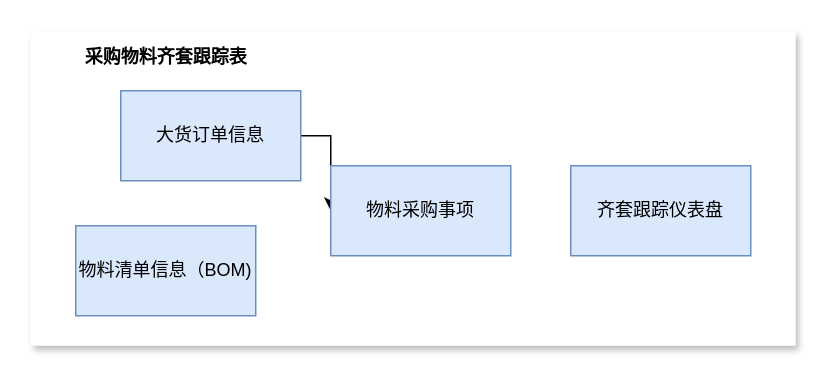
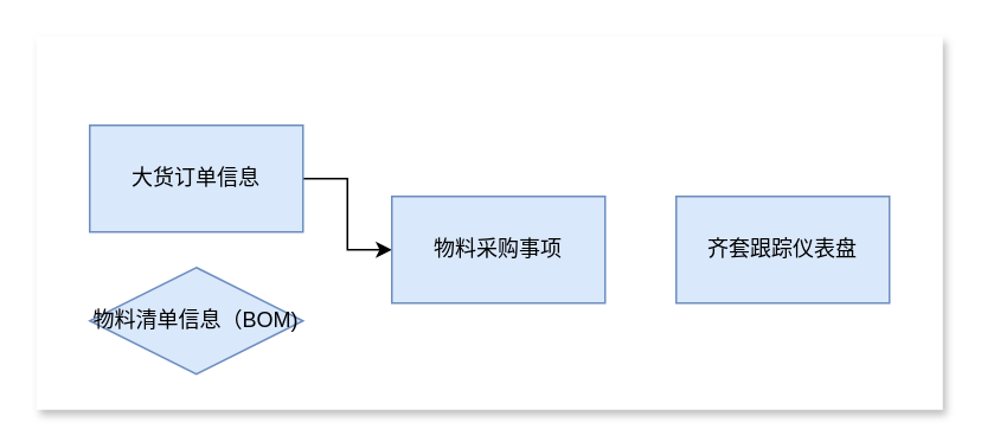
  <mxCell id="0" />
  <mxCell id="1" parent="0" />
  <mxCell id="2" value="" style="rounded=0;whiteSpace=wrap;html=1;shadow=1;strokeColor=none;" vertex="1" parent="1"><mxGeometry width="510" height="210" as="geometry" x="20" y="20" /></mxCell>
  <mxCell id="3" value="" style="edgeStyle=orthogonalEdgeStyle;rounded=0;orthogonalLoop=1;jettySize=auto;html=1;" edge="1" parent="1" source="4" target="6"><mxGeometry relative="1" as="geometry" /></mxCell>
- <mxCell id="4" value="大货订单信息" style="rounded=0;whiteSpace=wrap;html=1;fillColor=#dae8fc;strokeColor=#6c8ebf;" vertex="1" parent="1"><mxGeometry x="80" y="60" width="120" height="60" as="geometry" /></mxCell>
- <mxCell id="5" value="物料清单信息（BOM)" style="rounded=0;whiteSpace=wrap;html=1;fillColor=#dae8fc;strokeColor=#6c8ebf;" vertex="1" parent="1"><mxGeometry x="50" y="150" width="120" height="60" as="geometry" /></mxCell>
+ <mxCell id="4" value="大货订单信息" style="rounded=0;whiteSpace=wrap;html=1;fillColor=#dae8fc;strokeColor=#6c8ebf;" vertex="1" parent="1"><mxGeometry x="50" y="70" width="120" height="60" as="geometry" /></mxCell>
+ <mxCell id="5" value="物料清单信息（BOM)" style="rhombus;whiteSpace=wrap;html=1;fillColor=#dae8fc;strokeColor=#6c8ebf;" vertex="1" parent="1"><mxGeometry x="50" y="150" width="120" height="60" as="geometry" /></mxCell>
  <mxCell id="6" value="物料采购事项" style="rounded=0;whiteSpace=wrap;html=1;fillColor=#dae8fc;strokeColor=#6c8ebf;" vertex="1" parent="1"><mxGeometry x="220" y="110" width="120" height="60" as="geometry" /></mxCell>
  <mxCell id="7" value="齐套跟踪仪表盘" style="rounded=0;whiteSpace=wrap;html=1;fillColor=#dae8fc;strokeColor=#6c8ebf;" vertex="1" parent="1"><mxGeometry x="380" y="110" width="120" height="60" as="geometry" /></mxCell>
- <mxCell id="8" value="采购物料齐套跟踪表" style="text;html=1;align=center;verticalAlign=middle;resizable=0;points=[];autosize=1;strokeColor=none;fillColor=none;fontStyle=1" vertex="1" parent="1"><mxGeometry x="45" y="23" width="130" height="30" as="geometry" /></mxCell>
